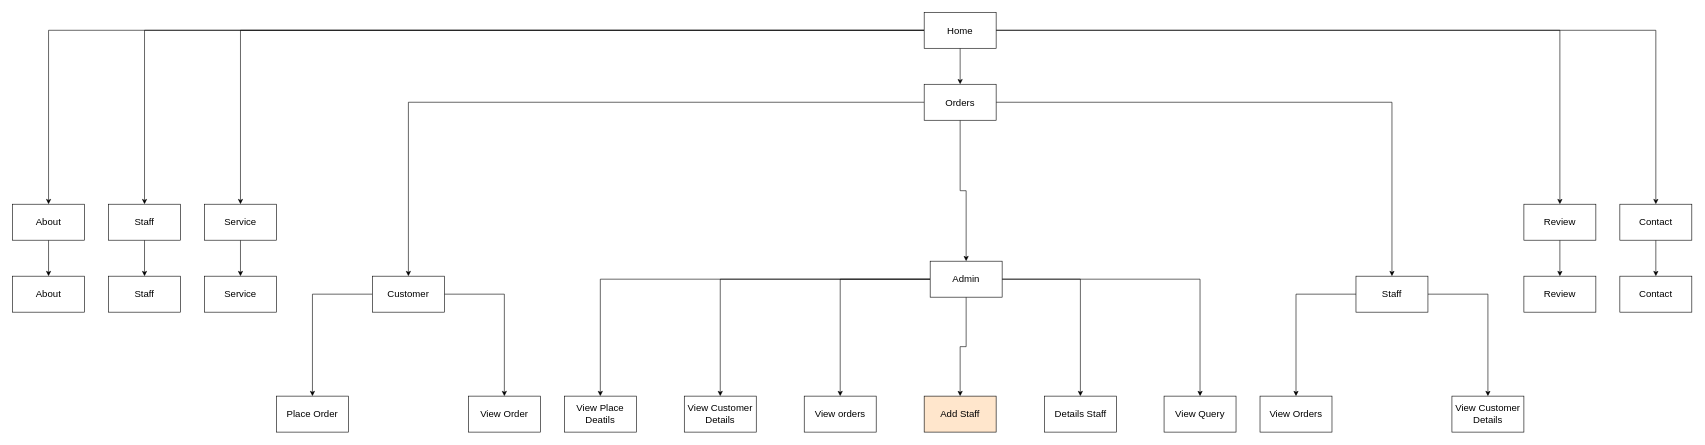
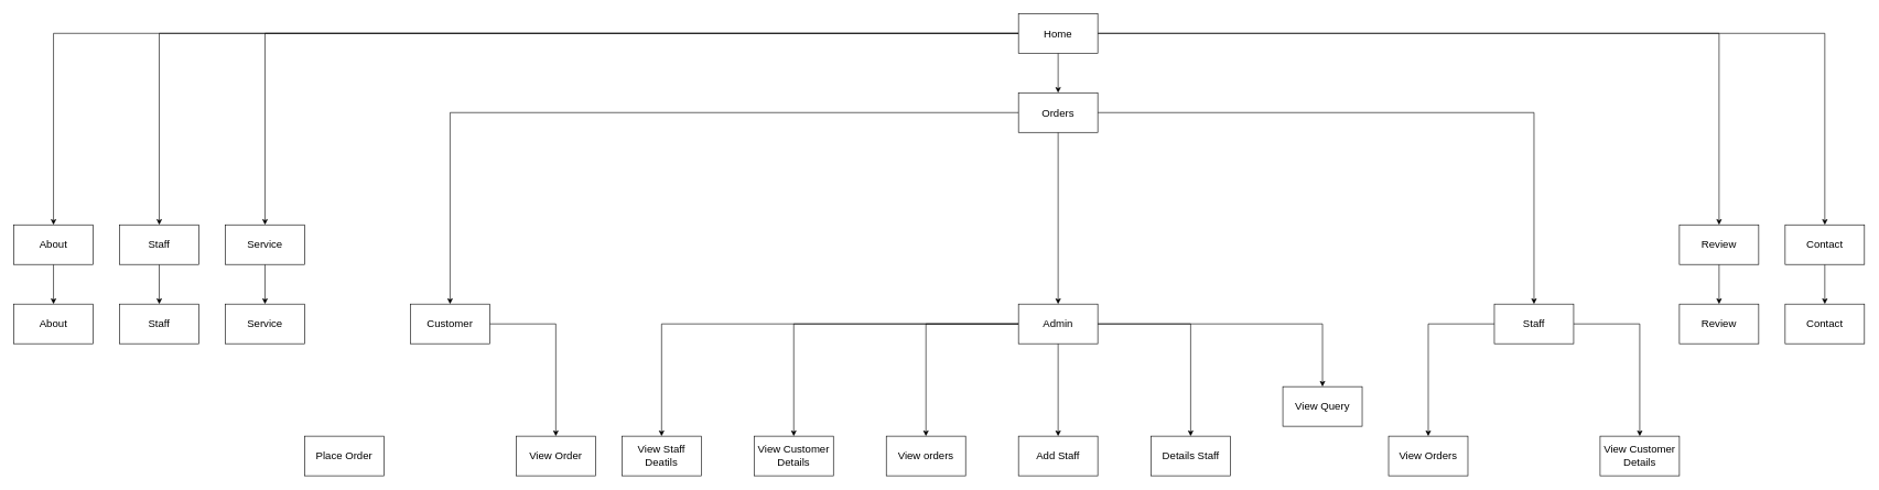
  <mxCell id="0" />
  <mxCell id="1" parent="0" />
  <mxCell id="2" style="edgeStyle=orthogonalEdgeStyle;rounded=0;orthogonalLoop=1;jettySize=auto;html=1;entryX=0.5;entryY=0;entryDx=0;entryDy=0;" parent="1" source="8" target="10" edge="1"><mxGeometry relative="1" as="geometry" /></mxCell>
  <mxCell id="3" style="edgeStyle=orthogonalEdgeStyle;rounded=0;orthogonalLoop=1;jettySize=auto;html=1;" parent="1" source="8" target="12" edge="1"><mxGeometry relative="1" as="geometry" /></mxCell>
  <mxCell id="4" style="edgeStyle=orthogonalEdgeStyle;rounded=0;orthogonalLoop=1;jettySize=auto;html=1;entryX=0.5;entryY=0;entryDx=0;entryDy=0;" parent="1" source="8" target="14" edge="1"><mxGeometry relative="1" as="geometry" /></mxCell>
  <mxCell id="5" style="edgeStyle=orthogonalEdgeStyle;rounded=0;orthogonalLoop=1;jettySize=auto;html=1;entryX=0.5;entryY=0;entryDx=0;entryDy=0;" parent="1" source="8" target="25" edge="1"><mxGeometry relative="1" as="geometry" /></mxCell>
  <mxCell id="6" style="edgeStyle=orthogonalEdgeStyle;rounded=0;orthogonalLoop=1;jettySize=auto;html=1;entryX=0.5;entryY=0;entryDx=0;entryDy=0;" parent="1" source="8" target="23" edge="1"><mxGeometry relative="1" as="geometry" /></mxCell>
  <mxCell id="7" style="edgeStyle=orthogonalEdgeStyle;rounded=0;orthogonalLoop=1;jettySize=auto;html=1;entryX=0.5;entryY=0;entryDx=0;entryDy=0;" parent="1" source="8" target="21" edge="1"><mxGeometry relative="1" as="geometry" /></mxCell>
  <mxCell id="8" value="&lt;font size=&quot;3&quot;&gt;Home&lt;/font&gt;" style="rounded=0;whiteSpace=wrap;html=1;" parent="1" vertex="1"><mxGeometry x="1540" y="20" width="120" height="60" as="geometry" /></mxCell>
  <mxCell id="9" style="edgeStyle=orthogonalEdgeStyle;rounded=0;orthogonalLoop=1;jettySize=auto;html=1;" parent="1" source="10" target="15" edge="1"><mxGeometry relative="1" as="geometry" /></mxCell>
  <mxCell id="10" value="&lt;font size=&quot;3&quot;&gt;About&lt;/font&gt;" style="rounded=0;whiteSpace=wrap;html=1;" parent="1" vertex="1"><mxGeometry x="20" y="340" width="120" height="60" as="geometry" /></mxCell>
  <mxCell id="11" style="edgeStyle=orthogonalEdgeStyle;rounded=0;orthogonalLoop=1;jettySize=auto;html=1;" parent="1" source="12" target="16" edge="1"><mxGeometry relative="1" as="geometry" /></mxCell>
  <mxCell id="12" value="&lt;font size=&quot;3&quot;&gt;Staff&lt;/font&gt;" style="rounded=0;whiteSpace=wrap;html=1;" parent="1" vertex="1"><mxGeometry x="180" y="340" width="120" height="60" as="geometry" /></mxCell>
  <mxCell id="13" style="edgeStyle=orthogonalEdgeStyle;rounded=0;orthogonalLoop=1;jettySize=auto;html=1;" parent="1" source="14" target="17" edge="1"><mxGeometry relative="1" as="geometry" /></mxCell>
  <mxCell id="14" value="&lt;font size=&quot;3&quot;&gt;Service&lt;/font&gt;" style="rounded=0;whiteSpace=wrap;html=1;" parent="1" vertex="1"><mxGeometry x="340" y="340" width="120" height="60" as="geometry" /></mxCell>
  <mxCell id="15" value="&lt;font size=&quot;3&quot;&gt;About&lt;/font&gt;" style="rounded=0;whiteSpace=wrap;html=1;" parent="1" vertex="1"><mxGeometry x="20" y="460" width="120" height="60" as="geometry" /></mxCell>
  <mxCell id="16" value="&lt;font size=&quot;3&quot;&gt;Staff&lt;/font&gt;" style="rounded=0;whiteSpace=wrap;html=1;" parent="1" vertex="1"><mxGeometry x="180" y="460" width="120" height="60" as="geometry" /></mxCell>
  <mxCell id="17" value="&lt;font style=&quot;font-size: 16px;&quot;&gt;Service&lt;/font&gt;" style="rounded=0;whiteSpace=wrap;html=1;" parent="1" vertex="1"><mxGeometry x="340" y="460" width="120" height="60" as="geometry" /></mxCell>
  <mxCell id="18" style="edgeStyle=orthogonalEdgeStyle;rounded=0;orthogonalLoop=1;jettySize=auto;html=1;entryX=0.5;entryY=0;entryDx=0;entryDy=0;" parent="1" source="21" target="40" edge="1"><mxGeometry relative="1" as="geometry" /></mxCell>
  <mxCell id="19" style="edgeStyle=orthogonalEdgeStyle;rounded=0;orthogonalLoop=1;jettySize=auto;html=1;entryX=0.5;entryY=0;entryDx=0;entryDy=0;" parent="1" source="21" target="30" edge="1"><mxGeometry relative="1" as="geometry" /></mxCell>
  <mxCell id="20" style="edgeStyle=orthogonalEdgeStyle;rounded=0;orthogonalLoop=1;jettySize=auto;html=1;entryX=0.5;entryY=0;entryDx=0;entryDy=0;" parent="1" source="21" target="37" edge="1"><mxGeometry relative="1" as="geometry" /></mxCell>
  <mxCell id="21" value="&lt;font size=&quot;3&quot;&gt;Orders&lt;/font&gt;" style="rounded=0;whiteSpace=wrap;html=1;" parent="1" vertex="1"><mxGeometry x="1540" y="140" width="120" height="60" as="geometry" /></mxCell>
  <mxCell id="22" style="edgeStyle=orthogonalEdgeStyle;rounded=0;orthogonalLoop=1;jettySize=auto;html=1;entryX=0.5;entryY=0;entryDx=0;entryDy=0;" parent="1" source="23" target="26" edge="1"><mxGeometry relative="1" as="geometry" /></mxCell>
  <mxCell id="23" value="&lt;font size=&quot;3&quot;&gt;Review&lt;/font&gt;" style="rounded=0;whiteSpace=wrap;html=1;" parent="1" vertex="1"><mxGeometry x="2540" y="340" width="120" height="60" as="geometry" /></mxCell>
  <mxCell id="24" style="edgeStyle=orthogonalEdgeStyle;rounded=0;orthogonalLoop=1;jettySize=auto;html=1;entryX=0.5;entryY=0;entryDx=0;entryDy=0;" parent="1" source="25" target="27" edge="1"><mxGeometry relative="1" as="geometry" /></mxCell>
  <mxCell id="25" value="&lt;font size=&quot;3&quot;&gt;Contact&lt;/font&gt;" style="rounded=0;whiteSpace=wrap;html=1;" parent="1" vertex="1"><mxGeometry x="2700" y="340" width="120" height="60" as="geometry" /></mxCell>
  <mxCell id="26" value="&lt;font size=&quot;3&quot;&gt;Review&lt;/font&gt;" style="rounded=0;whiteSpace=wrap;html=1;" parent="1" vertex="1"><mxGeometry x="2540" y="460" width="120" height="60" as="geometry" /></mxCell>
  <mxCell id="27" value="&lt;font size=&quot;3&quot;&gt;Contact&lt;/font&gt;" style="rounded=0;whiteSpace=wrap;html=1;" parent="1" vertex="1"><mxGeometry x="2700" y="460" width="120" height="60" as="geometry" /></mxCell>
  <mxCell id="28" style="edgeStyle=orthogonalEdgeStyle;rounded=0;orthogonalLoop=1;jettySize=auto;html=1;entryX=0.5;entryY=0;entryDx=0;entryDy=0;" parent="1" source="30" target="49" edge="1"><mxGeometry relative="1" as="geometry" /></mxCell>
  <mxCell id="29" style="edgeStyle=orthogonalEdgeStyle;rounded=0;orthogonalLoop=1;jettySize=auto;html=1;entryX=0.5;entryY=0;entryDx=0;entryDy=0;" parent="1" source="30" target="50" edge="1"><mxGeometry relative="1" as="geometry" /></mxCell>
  <mxCell id="30" value="&lt;font size=&quot;3&quot;&gt;Staff&lt;/font&gt;" style="rounded=0;whiteSpace=wrap;html=1;" parent="1" vertex="1"><mxGeometry x="2260" y="460" width="120" height="60" as="geometry" /></mxCell>
  <mxCell id="31" style="edgeStyle=orthogonalEdgeStyle;rounded=0;orthogonalLoop=1;jettySize=auto;html=1;entryX=0.5;entryY=0;entryDx=0;entryDy=0;" parent="1" source="37" target="44" edge="1"><mxGeometry relative="1" as="geometry" /></mxCell>
  <mxCell id="32" style="edgeStyle=orthogonalEdgeStyle;rounded=0;orthogonalLoop=1;jettySize=auto;html=1;entryX=0.5;entryY=0;entryDx=0;entryDy=0;" parent="1" source="37" target="43" edge="1"><mxGeometry relative="1" as="geometry" /></mxCell>
  <mxCell id="33" style="edgeStyle=orthogonalEdgeStyle;rounded=0;orthogonalLoop=1;jettySize=auto;html=1;entryX=0.5;entryY=0;entryDx=0;entryDy=0;" parent="1" source="37" target="45" edge="1"><mxGeometry relative="1" as="geometry" /></mxCell>
  <mxCell id="34" style="edgeStyle=orthogonalEdgeStyle;rounded=0;orthogonalLoop=1;jettySize=auto;html=1;entryX=0.5;entryY=0;entryDx=0;entryDy=0;" parent="1" source="37" target="47" edge="1"><mxGeometry relative="1" as="geometry" /></mxCell>
  <mxCell id="35" style="edgeStyle=orthogonalEdgeStyle;rounded=0;orthogonalLoop=1;jettySize=auto;html=1;entryX=0.5;entryY=0;entryDx=0;entryDy=0;" parent="1" source="37" target="46" edge="1"><mxGeometry relative="1" as="geometry" /></mxCell>
  <mxCell id="36" style="edgeStyle=orthogonalEdgeStyle;rounded=0;orthogonalLoop=1;jettySize=auto;html=1;entryX=0.5;entryY=0;entryDx=0;entryDy=0;" parent="1" source="37" target="48" edge="1"><mxGeometry relative="1" as="geometry" /></mxCell>
- <mxCell id="37" value="&lt;font size=&quot;3&quot;&gt;Admin&lt;/font&gt;" style="rounded=0;whiteSpace=wrap;html=1;" parent="1" vertex="1"><mxGeometry x="1550" y="435" width="120" height="60" as="geometry" /></mxCell>
- <mxCell id="38" style="edgeStyle=orthogonalEdgeStyle;rounded=0;orthogonalLoop=1;jettySize=auto;html=1;entryX=0.5;entryY=0;entryDx=0;entryDy=0;" parent="1" source="40" target="42" edge="1"><mxGeometry relative="1" as="geometry" /></mxCell>
+ <mxCell id="37" value="&lt;font size=&quot;3&quot;&gt;Admin&lt;/font&gt;" style="rounded=0;whiteSpace=wrap;html=1;" parent="1" vertex="1"><mxGeometry x="1540" y="460" width="120" height="60" as="geometry" /></mxCell>
  <mxCell id="39" style="edgeStyle=orthogonalEdgeStyle;rounded=0;orthogonalLoop=1;jettySize=auto;html=1;entryX=0.5;entryY=0;entryDx=0;entryDy=0;" parent="1" source="40" target="41" edge="1"><mxGeometry relative="1" as="geometry" /></mxCell>
  <mxCell id="40" value="&lt;font size=&quot;3&quot;&gt;Customer&lt;/font&gt;" style="rounded=0;whiteSpace=wrap;html=1;" parent="1" vertex="1"><mxGeometry x="620" y="460" width="120" height="60" as="geometry" /></mxCell>
  <mxCell id="41" value="&lt;font size=&quot;3&quot;&gt;View Order&lt;/font&gt;" style="rounded=0;whiteSpace=wrap;html=1;" parent="1" vertex="1"><mxGeometry x="780" y="660" width="120" height="60" as="geometry" /></mxCell>
  <mxCell id="42" value="&lt;font size=&quot;3&quot;&gt;Place Order&lt;/font&gt;" style="rounded=0;whiteSpace=wrap;html=1;" parent="1" vertex="1"><mxGeometry x="460" y="660" width="120" height="60" as="geometry" /></mxCell>
  <mxCell id="43" value="&lt;font size=&quot;3&quot;&gt;View Customer Details&lt;/font&gt;" style="rounded=0;whiteSpace=wrap;html=1;" parent="1" vertex="1"><mxGeometry x="1140" y="660" width="120" height="60" as="geometry" /></mxCell>
- <mxCell id="44" value="&lt;font size=&quot;3&quot;&gt;View Place Deatils&lt;/font&gt;" style="rounded=0;whiteSpace=wrap;html=1;" parent="1" vertex="1"><mxGeometry x="940" y="660" width="120" height="60" as="geometry" /></mxCell>
+ <mxCell id="44" value="&lt;font size=&quot;3&quot;&gt;View Staff Deatils&lt;/font&gt;" style="rounded=0;whiteSpace=wrap;html=1;" parent="1" vertex="1"><mxGeometry x="940" y="660" width="120" height="60" as="geometry" /></mxCell>
  <mxCell id="45" value="&lt;font size=&quot;3&quot;&gt;View orders&lt;/font&gt;" style="rounded=0;whiteSpace=wrap;html=1;" parent="1" vertex="1"><mxGeometry x="1340" y="660" width="120" height="60" as="geometry" /></mxCell>
  <mxCell id="46" value="&lt;font size=&quot;3&quot;&gt;Details Staff&lt;/font&gt;" style="rounded=0;whiteSpace=wrap;html=1;" parent="1" vertex="1"><mxGeometry x="1740.5" y="660" width="120" height="60" as="geometry" /></mxCell>
- <mxCell id="47" value="&lt;font size=&quot;3&quot;&gt;Add Staff&lt;/font&gt;" style="rounded=0;whiteSpace=wrap;html=1;fillColor=#ffe6cc;" parent="1" vertex="1"><mxGeometry x="1540" y="660" width="120" height="60" as="geometry" /></mxCell>
- <mxCell id="48" value="&lt;font size=&quot;3&quot;&gt;View Query&lt;/font&gt;" style="rounded=0;whiteSpace=wrap;html=1;" parent="1" vertex="1"><mxGeometry x="1940" y="660" width="120" height="60" as="geometry" /></mxCell>
+ <mxCell id="47" value="&lt;font size=&quot;3&quot;&gt;Add Staff&lt;/font&gt;" style="rounded=0;whiteSpace=wrap;html=1;" parent="1" vertex="1"><mxGeometry x="1540" y="660" width="120" height="60" as="geometry" /></mxCell>
+ <mxCell id="48" value="&lt;font size=&quot;3&quot;&gt;View Query&lt;/font&gt;" style="rounded=0;whiteSpace=wrap;html=1;" parent="1" vertex="1"><mxGeometry x="1940" y="585" width="120" height="60" as="geometry" /></mxCell>
  <mxCell id="49" value="&lt;font size=&quot;3&quot;&gt;View Orders&lt;/font&gt;" style="rounded=0;whiteSpace=wrap;html=1;" parent="1" vertex="1"><mxGeometry x="2100" y="660" width="120" height="60" as="geometry" /></mxCell>
  <mxCell id="50" value="&lt;font size=&quot;3&quot;&gt;View Customer Details&lt;/font&gt;" style="rounded=0;whiteSpace=wrap;html=1;" parent="1" vertex="1"><mxGeometry x="2420" y="660" width="120" height="60" as="geometry" /></mxCell>
